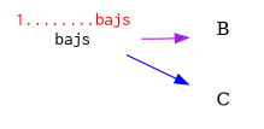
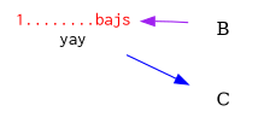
  digraph {
    rankdir=LR
    node [shape=plaintext color=gray40]
-   n1 [fontname=courier label=<<FONT color="red" >1........bajs</FONT><br/>bajs> color=""]
+   n1 [fontname=courier label=<<FONT color="red" >1........bajs</FONT><br/>yay> color=""]
    B
    C
-   n1 -> B [color=purple]
+   B -> n1 [color=purple]
    n1 -> C [color=blue]
  }
